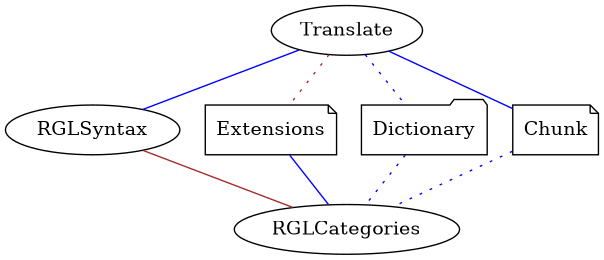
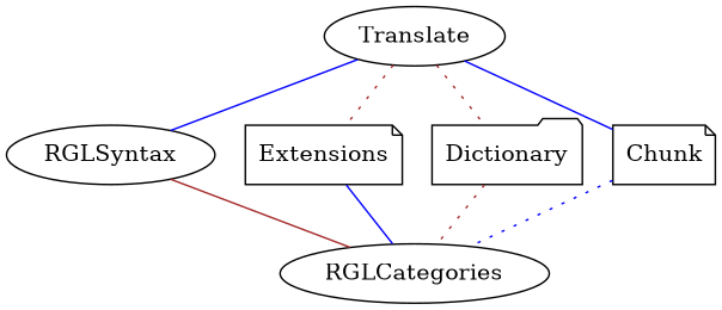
  graph {
    node [shape=ellipse]
    edge [color=blue style=solid]
    Translate
    RGLSyntax
    Extensions [shape=note]
    Dictionary [shape=folder]
    Chunk [shape=note]
    RGLCategories
    Translate -- RGLSyntax
    Translate -- Extensions [color=brown style=dotted]
-   Translate -- Dictionary [style=dotted]
+   Translate -- Dictionary [color=brown style=dotted]
    Translate -- Chunk
    RGLSyntax -- RGLCategories [color=brown]
    Extensions -- RGLCategories
-   Dictionary -- RGLCategories [style=dotted]
+   Dictionary -- RGLCategories [color=brown style=dotted]
    Chunk -- RGLCategories [style=dotted]
  }
